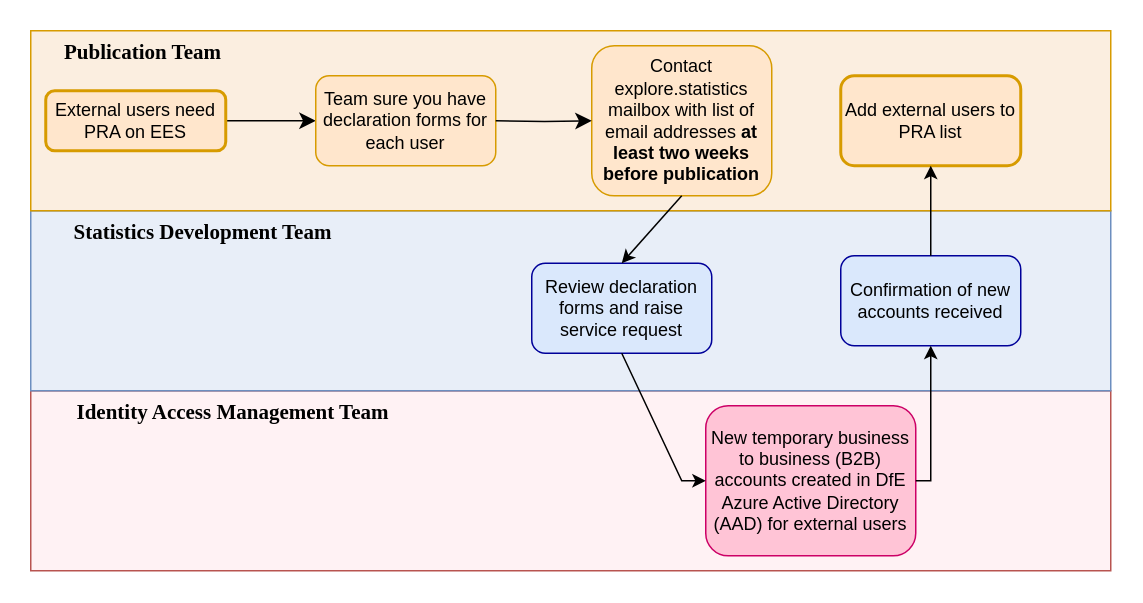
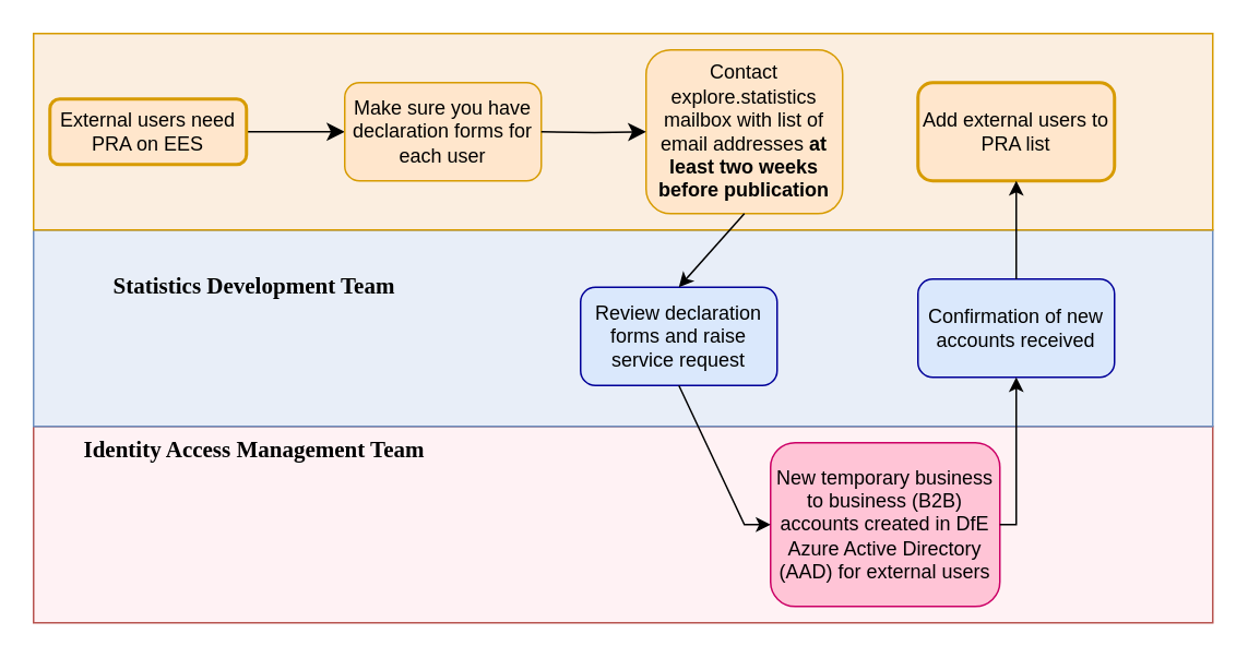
  <mxCell id="0" />
  <mxCell id="1" parent="0" />
  <mxCell id="2" value="" style="rounded=0;whiteSpace=wrap;html=1;fillColor=#FFF2F4;strokeColor=#b85450;" parent="1" vertex="1"><mxGeometry x="20" y="260" width="720" height="120" as="geometry" /></mxCell>
  <mxCell id="3" value="" style="rounded=0;whiteSpace=wrap;html=1;fillColor=#e8eef8;strokeColor=#6c8ebf;" parent="1" vertex="1"><mxGeometry x="20" y="140" width="720" height="120" as="geometry" /></mxCell>
  <mxCell id="4" value="" style="rounded=0;whiteSpace=wrap;html=1;fillColor=#fbeee0;strokeColor=#d79b00;" parent="1" vertex="1"><mxGeometry x="20" y="20" width="720" height="120" as="geometry" /></mxCell>
  <mxCell id="5" value="" style="rounded=0;html=1;jettySize=auto;orthogonalLoop=1;fontSize=11;endArrow=classic;endFill=1;endSize=8;strokeWidth=1;shadow=0;labelBackgroundColor=none;edgeStyle=orthogonalEdgeStyle;" parent="1" source="6" target="7" edge="1"><mxGeometry relative="1" as="geometry"><mxPoint x="200" y="100" as="targetPoint" /></mxGeometry></mxCell>
  <mxCell id="6" value="External users need PRA on EES" style="rounded=1;whiteSpace=wrap;html=1;fontSize=12;glass=0;strokeWidth=2;shadow=0;fillColor=#ffe6cc;strokeColor=#d79b00;" parent="1" vertex="1"><mxGeometry x="30" y="60" width="120" height="40" as="geometry" /></mxCell>
- <mxCell id="7" value="Team sure you have declaration forms for each user" style="rounded=1;whiteSpace=wrap;html=1;fontSize=12;glass=0;strokeWidth=1;shadow=0;fillColor=#ffe6cc;strokeColor=#d79b00;" parent="1" vertex="1"><mxGeometry x="210" y="50" width="120" height="60" as="geometry" /></mxCell>
+ <mxCell id="7" value="Make sure you have declaration forms for each user" style="rounded=1;whiteSpace=wrap;html=1;fontSize=12;glass=0;strokeWidth=1;shadow=0;fillColor=#ffe6cc;strokeColor=#d79b00;" parent="1" vertex="1"><mxGeometry x="210" y="50" width="120" height="60" as="geometry" /></mxCell>
  <mxCell id="8" value="Contact explore.statistics mailbox with list of email addresses &lt;b&gt;at least two weeks before publication&lt;/b&gt;" style="rounded=1;whiteSpace=wrap;html=1;fontSize=12;glass=0;strokeWidth=1;shadow=0;fillColor=#ffe6cc;strokeColor=#d79b00;" parent="1" vertex="1"><mxGeometry x="394" y="30" width="120" height="100" as="geometry" /></mxCell>
  <mxCell id="9" value="" style="rounded=0;html=1;jettySize=auto;orthogonalLoop=1;fontSize=11;endArrow=classic;endFill=1;endSize=8;strokeWidth=1;shadow=0;labelBackgroundColor=none;edgeStyle=orthogonalEdgeStyle;entryX=0;entryY=0.5;entryDx=0;entryDy=0;" parent="1" target="8" edge="1"><mxGeometry relative="1" as="geometry"><mxPoint x="330" y="80" as="sourcePoint" /><mxPoint x="170" y="150" as="targetPoint" /></mxGeometry></mxCell>
  <mxCell id="10" style="edgeStyle=orthogonalEdgeStyle;rounded=0;orthogonalLoop=1;jettySize=auto;html=1;exitX=0.5;exitY=1;exitDx=0;exitDy=0;" parent="1" source="4" target="4" edge="1"><mxGeometry relative="1" as="geometry" /></mxCell>
  <mxCell id="11" value="Review declaration forms and raise service request" style="rounded=1;whiteSpace=wrap;html=1;fontSize=12;glass=0;strokeWidth=1;shadow=0;fillColor=#dae8fc;strokeColor=#000099;" parent="1" vertex="1"><mxGeometry x="354" y="175" width="120" height="60" as="geometry" /></mxCell>
  <mxCell id="12" value="" style="endArrow=classic;html=1;rounded=0;entryX=0.5;entryY=0;entryDx=0;entryDy=0;exitX=0.5;exitY=1;exitDx=0;exitDy=0;" parent="1" source="8" target="11" edge="1"><mxGeometry width="50" height="50" relative="1" as="geometry"><mxPoint x="450" y="110" as="sourcePoint" /><mxPoint x="500" y="60" as="targetPoint" /></mxGeometry></mxCell>
  <mxCell id="13" value="Confirmation of new accounts received" style="rounded=1;whiteSpace=wrap;html=1;fontSize=12;glass=0;strokeWidth=1;shadow=0;fillColor=#dae8fc;strokeColor=#000099;" parent="1" vertex="1"><mxGeometry x="560" y="170" width="120" height="60" as="geometry" /></mxCell>
  <mxCell id="14" value="New temporary business to business (B2B) accounts created in DfE Azure Active Directory (AAD) for external users" style="rounded=1;whiteSpace=wrap;html=1;fontSize=12;glass=0;strokeWidth=1;shadow=0;fillColor=#FFC4D6;strokeColor=#CC0066;" parent="1" vertex="1"><mxGeometry x="470" y="270" width="140" height="100" as="geometry" /></mxCell>
  <mxCell id="15" value="" style="endArrow=classic;html=1;rounded=0;exitX=0.5;exitY=1;exitDx=0;exitDy=0;entryX=0;entryY=0.5;entryDx=0;entryDy=0;" parent="1" source="11" target="14" edge="1"><mxGeometry width="50" height="50" relative="1" as="geometry"><mxPoint x="370" y="360" as="sourcePoint" /><mxPoint x="420" y="310" as="targetPoint" /><Array as="points"><mxPoint x="454" y="320" /></Array></mxGeometry></mxCell>
  <mxCell id="16" value="" style="endArrow=classic;html=1;rounded=0;entryX=0.5;entryY=1;entryDx=0;entryDy=0;" parent="1" target="13" edge="1"><mxGeometry width="50" height="50" relative="1" as="geometry"><mxPoint x="610" y="320" as="sourcePoint" /><mxPoint x="650" y="270" as="targetPoint" /><Array as="points"><mxPoint x="620" y="320" /></Array></mxGeometry></mxCell>
  <mxCell id="17" value="Add external users to PRA list" style="rounded=1;whiteSpace=wrap;html=1;fontSize=12;glass=0;strokeWidth=2;shadow=0;fillColor=#ffe6cc;strokeColor=#D79B00;" parent="1" vertex="1"><mxGeometry x="560" y="50" width="120" height="60" as="geometry" /></mxCell>
  <mxCell id="18" value="" style="endArrow=classic;html=1;rounded=0;" parent="1" edge="1"><mxGeometry width="50" height="50" relative="1" as="geometry"><mxPoint x="620" y="170" as="sourcePoint" /><mxPoint x="620" y="110" as="targetPoint" /></mxGeometry></mxCell>
- <mxCell id="19" value="&lt;b&gt;&lt;font style=&quot;font-size: 14px;&quot;&gt;Publication Team&lt;/font&gt;&lt;/b&gt;" style="text;html=1;strokeColor=none;fillColor=none;align=center;verticalAlign=middle;whiteSpace=wrap;rounded=0;fontFamily=Tahoma;" parent="1" vertex="1"><mxGeometry x="20" y="20" width="150" height="30" as="geometry" /></mxCell>
- <mxCell id="20" value="&lt;span style=&quot;font-size: 14px;&quot;&gt;&lt;b&gt;Statistics Development Team&lt;/b&gt;&lt;/span&gt;" style="text;html=1;strokeColor=none;fillColor=none;align=center;verticalAlign=middle;whiteSpace=wrap;rounded=0;fontFamily=Tahoma;" parent="1" vertex="1"><mxGeometry x="20" y="140" width="230" height="30" as="geometry" /></mxCell>
+ <mxCell id="20" value="&lt;span style=&quot;font-size: 14px;&quot;&gt;&lt;b&gt;Statistics Development Team&lt;/b&gt;&lt;/span&gt;" style="text;html=1;strokeColor=none;fillColor=none;align=center;verticalAlign=middle;whiteSpace=wrap;rounded=0;fontFamily=Tahoma;" parent="1" vertex="1"><mxGeometry x="40" y="160" width="230" height="30" as="geometry" /></mxCell>
  <mxCell id="21" value="&lt;span style=&quot;font-size: 14px;&quot;&gt;&lt;b&gt;Identity Access Management Team&lt;/b&gt;&lt;/span&gt;" style="text;html=1;strokeColor=none;fillColor=none;align=center;verticalAlign=middle;whiteSpace=wrap;rounded=0;fontFamily=Tahoma;" parent="1" vertex="1"><mxGeometry x="20" y="260" width="270" height="30" as="geometry" /></mxCell>
